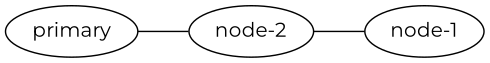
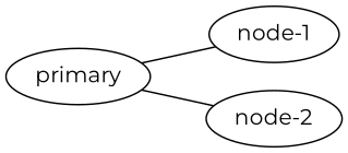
  graph {
    fontname=Montserrat
    rankdir=LR
    node [fontname=Montserrat]
    edge [fontname=Montserrat]
    primary
    "node-1"
    "node-2"
    subgraph sub_1 {
      primary
      "node-1"
      "node-2"
    }
-   "node-2" -- "node-1"
+   primary -- "node-1"
    primary -- "node-2"
  }
